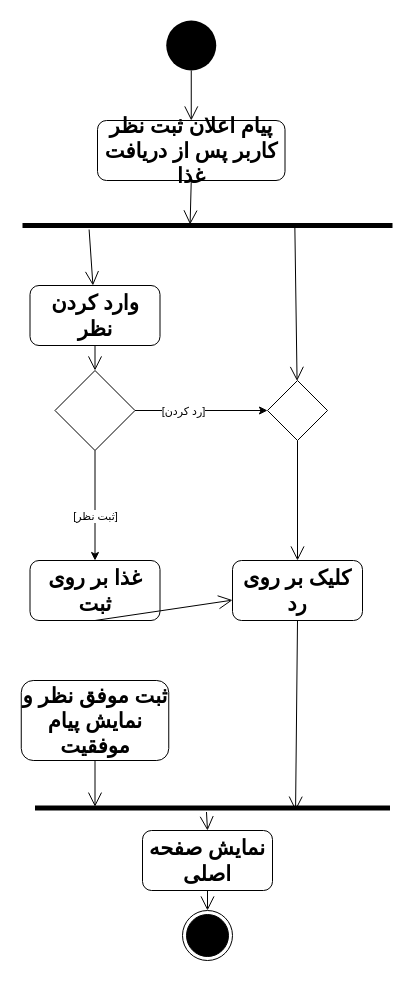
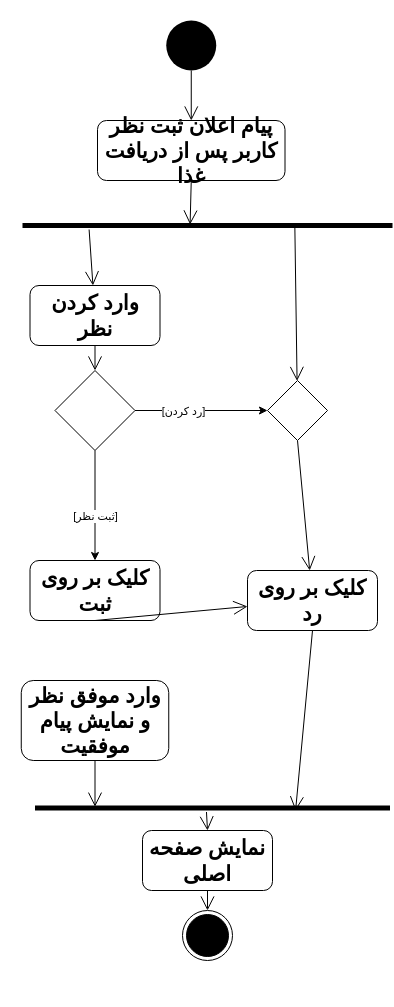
  <mxCell id="0" />
  <mxCell id="1" parent="0" />
  <mxCell id="2" value="" style="ellipse;fillColor=#000000;strokeColor=none;" parent="1" vertex="1"><mxGeometry x="165.75" y="20" width="50" height="50" as="geometry" /></mxCell>
  <mxCell id="3" value="پیام اعلان ثبت نظر کاربر پس از دریافت غذا" style="shape=rect;html=1;rounded=1;whiteSpace=wrap;align=center;fontSize=21;fontStyle=1" parent="1" vertex="1"><mxGeometry x="97" y="120" width="187.5" height="60" as="geometry" /></mxCell>
  <mxCell id="4" value="" style="endArrow=open;endFill=1;endSize=12;html=1;fontSize=21;exitX=0.5;exitY=1;exitDx=0;exitDy=0;entryX=0.5;entryY=0;entryDx=0;entryDy=0;" parent="1" source="2" target="3" edge="1"><mxGeometry width="160" relative="1" as="geometry"><mxPoint x="217" y="278" as="sourcePoint" /><mxPoint x="377" y="278" as="targetPoint" /></mxGeometry></mxCell>
- <mxCell id="5" value="غذا بر روی ثبت" style="shape=rect;html=1;rounded=1;whiteSpace=wrap;align=center;fontSize=21;fontStyle=1;" parent="1" vertex="1"><mxGeometry x="29.5" y="560" width="130" height="60" as="geometry" /></mxCell>
+ <mxCell id="5" value="کلیک بر روی ثبت" style="shape=rect;html=1;rounded=1;whiteSpace=wrap;align=center;fontSize=21;fontStyle=1;" parent="1" vertex="1"><mxGeometry x="29.5" y="560" width="130" height="60" as="geometry" /></mxCell>
  <mxCell id="6" value="وارد کردن نظر" style="shape=rect;html=1;rounded=1;whiteSpace=wrap;align=center;fontSize=21;fontStyle=1" parent="1" vertex="1"><mxGeometry x="29.5" y="285" width="130" height="60" as="geometry" /></mxCell>
  <mxCell id="7" value="" style="endArrow=open;endFill=1;endSize=12;html=1;fontSize=21;exitX=0.5;exitY=1;exitDx=0;exitDy=0;entryX=0.5;entryY=0;entryDx=0;entryDy=0;" parent="1" source="6" target="26" edge="1"><mxGeometry width="160" relative="1" as="geometry"><mxPoint x="-35.5" y="340" as="sourcePoint" /><mxPoint x="107" y="500" as="targetPoint" /></mxGeometry></mxCell>
  <mxCell id="8" value="" style="html=1;points=[];perimeter=orthogonalPerimeter;fillColor=#000000;strokeColor=none;fontSize=16;rotation=90;" parent="1" vertex="1"><mxGeometry x="204.5" y="40" width="5" height="370" as="geometry" /></mxCell>
  <mxCell id="9" value="" style="endArrow=open;endFill=1;endSize=12;html=1;fontSize=16;exitX=0.5;exitY=1;exitDx=0;exitDy=0;entryX=0.3;entryY=0.547;entryDx=0;entryDy=0;entryPerimeter=0;" parent="1" source="3" target="8" edge="1"><mxGeometry width="160" relative="1" as="geometry"><mxPoint x="74.5" y="370" as="sourcePoint" /><mxPoint x="234.5" y="370" as="targetPoint" /></mxGeometry></mxCell>
  <mxCell id="10" value="" style="endArrow=open;endFill=1;endSize=12;html=1;fontSize=16;exitX=0.5;exitY=1;exitDx=0;exitDy=0;" parent="1" source="22" target="11" edge="1"><mxGeometry width="160" relative="1" as="geometry"><mxPoint x="297" y="510" as="sourcePoint" /><mxPoint x="294.5" y="270" as="targetPoint" /><Array as="points" /></mxGeometry></mxCell>
- <mxCell id="11" value="کلیک بر روی رد" style="shape=rect;html=1;rounded=1;whiteSpace=wrap;align=center;fontSize=21;fontStyle=1" parent="1" vertex="1"><mxGeometry x="232" y="560" width="130" height="60" as="geometry" /></mxCell>
+ <mxCell id="11" value="کلیک بر روی رد" style="shape=rect;html=1;rounded=1;whiteSpace=wrap;align=center;fontSize=21;fontStyle=1" parent="1" vertex="1"><mxGeometry x="247" y="570" width="130" height="60" as="geometry" /></mxCell>
  <mxCell id="12" value="" style="endArrow=open;endFill=1;endSize=12;html=1;fontSize=16;exitX=1.3;exitY=0.82;exitDx=0;exitDy=0;exitPerimeter=0;" parent="1" source="8" target="6" edge="1"><mxGeometry width="160" relative="1" as="geometry"><mxPoint x="294.32" y="224" as="sourcePoint" /><mxPoint x="294.5" y="270" as="targetPoint" /><Array as="points" /></mxGeometry></mxCell>
  <mxCell id="13" value="" style="endArrow=open;endFill=1;endSize=12;html=1;fontSize=16;exitX=0.5;exitY=1;exitDx=0;exitDy=0;entryX=0.24;entryY=0.831;entryDx=0;entryDy=0;entryPerimeter=0;" parent="1" source="19" target="14" edge="1"><mxGeometry width="160" relative="1" as="geometry"><mxPoint x="79.5" y="510" as="sourcePoint" /><mxPoint x="94.5" y="450" as="targetPoint" /></mxGeometry></mxCell>
  <mxCell id="14" value="" style="html=1;points=[];perimeter=orthogonalPerimeter;fillColor=#000000;strokeColor=none;fontSize=16;rotation=90;" parent="1" vertex="1"><mxGeometry x="209.5" y="630" width="5" height="355" as="geometry" /></mxCell>
  <mxCell id="15" value="" style="endArrow=open;endFill=1;endSize=12;html=1;fontSize=16;exitX=0.5;exitY=1;exitDx=0;exitDy=0;entryX=1.04;entryY=0.266;entryDx=0;entryDy=0;entryPerimeter=0;" parent="1" source="11" target="14" edge="1"><mxGeometry width="160" relative="1" as="geometry"><mxPoint x="74.5" y="370" as="sourcePoint" /><mxPoint x="294" y="550" as="targetPoint" /></mxGeometry></mxCell>
  <mxCell id="16" value="" style="endArrow=open;endFill=1;endSize=12;html=1;fontSize=16;exitX=0.5;exitY=1;exitDx=0;exitDy=0;entryX=0.5;entryY=0;entryDx=0;entryDy=0;" parent="1" source="17" target="21" edge="1"><mxGeometry width="160" relative="1" as="geometry"><mxPoint x="77" y="500" as="sourcePoint" /><mxPoint x="207" y="790" as="targetPoint" /></mxGeometry></mxCell>
  <mxCell id="17" value="نمایش صفحه اصلی" style="shape=rect;html=1;rounded=1;whiteSpace=wrap;align=center;fontSize=21;fontStyle=1" parent="1" vertex="1"><mxGeometry x="142" y="830" width="130" height="60" as="geometry" /></mxCell>
  <mxCell id="18" value="" style="endArrow=open;endFill=1;endSize=12;html=1;fontSize=16;exitX=1.3;exitY=0.517;exitDx=0;exitDy=0;exitPerimeter=0;entryX=0.5;entryY=0;entryDx=0;entryDy=0;" parent="1" source="14" target="17" edge="1"><mxGeometry width="160" relative="1" as="geometry"><mxPoint x="205.965" y="661.5" as="sourcePoint" /><mxPoint x="207" y="790" as="targetPoint" /></mxGeometry></mxCell>
- <mxCell id="19" value="ثبت موفق نظر و نمایش پیام موفقیت" style="shape=rect;html=1;rounded=1;whiteSpace=wrap;align=center;fontSize=21;fontStyle=1" parent="1" vertex="1"><mxGeometry x="20.75" y="680" width="147.5" height="80" as="geometry" /></mxCell>
+ <mxCell id="19" value="وارد موفق نظر و نمایش پیام موفقیت" style="shape=rect;html=1;rounded=1;whiteSpace=wrap;align=center;fontSize=21;fontStyle=1" parent="1" vertex="1"><mxGeometry x="20.75" y="680" width="147.5" height="80" as="geometry" /></mxCell>
  <mxCell id="20" value="" style="endArrow=open;endFill=1;endSize=12;html=1;fontSize=16;exitX=0.5;exitY=1;exitDx=0;exitDy=0;" parent="1" source="5" target="11" edge="1"><mxGeometry width="160" relative="1" as="geometry"><mxPoint x="94.5" y="410" as="sourcePoint" /><mxPoint x="94.5" y="545" as="targetPoint" /></mxGeometry></mxCell>
  <mxCell id="21" value="" style="ellipse;html=1;shape=endState;fillColor=#000000;strokeColor=#000000;" parent="1" vertex="1"><mxGeometry x="182" y="910" width="50" height="50" as="geometry" /></mxCell>
  <mxCell id="22" value="" style="rhombus;" parent="1" vertex="1"><mxGeometry x="267" y="380" width="60" height="60" as="geometry" /></mxCell>
  <mxCell id="23" value="" style="endArrow=open;endFill=1;endSize=12;html=1;fontSize=16;exitX=0.3;exitY=0.264;exitDx=0;exitDy=0;exitPerimeter=0;" parent="1" source="8" target="22" edge="1"><mxGeometry width="160" relative="1" as="geometry"><mxPoint x="294.32" y="224" as="sourcePoint" /><mxPoint x="296.688" y="450" as="targetPoint" /><Array as="points" /></mxGeometry></mxCell>
  <mxCell id="24" style="edgeStyle=orthogonalEdgeStyle;rounded=0;orthogonalLoop=1;jettySize=auto;html=1;exitX=1;exitY=0.5;exitDx=0;exitDy=0;entryX=0;entryY=0.5;entryDx=0;entryDy=0;" edge="1" parent="1" source="26" target="22"><mxGeometry relative="1" as="geometry" /></mxCell>
  <mxCell id="25" value="[رد کردن]" style="edgeLabel;html=1;align=center;verticalAlign=middle;resizable=0;points=[];" vertex="1" connectable="0" parent="24"><mxGeometry x="-0.287" relative="1" as="geometry"><mxPoint x="1" as="offset" /></mxGeometry></mxCell>
  <mxCell id="26" value="" style="rhombus;whiteSpace=wrap;html=1;" vertex="1" parent="1"><mxGeometry x="54.5" y="370" width="80" height="80" as="geometry" /></mxCell>
  <mxCell id="27" value="" style="endArrow=classic;html=1;entryX=0.5;entryY=0;entryDx=0;entryDy=0;exitX=0.5;exitY=1;exitDx=0;exitDy=0;" edge="1" parent="1" source="26" target="5"><mxGeometry relative="1" as="geometry"><mxPoint x="95" y="450" as="sourcePoint" /><mxPoint x="197" y="450" as="targetPoint" /></mxGeometry></mxCell>
  <mxCell id="28" value="[ثبت نظر]" style="edgeLabel;html=1;align=center;verticalAlign=middle;resizable=0;points=[];" vertex="1" connectable="0" parent="27"><mxGeometry x="0.182" relative="1" as="geometry"><mxPoint as="offset" /></mxGeometry></mxCell>
